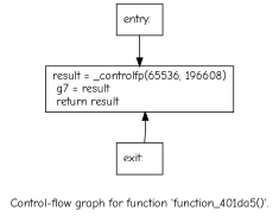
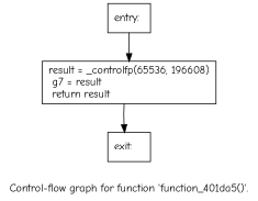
  digraph {
    fontname="Comic Neue"
    label="Control-flow graph for function 'function_401da5()'."
    node [fontname="Comic Neue" shape=record]
    edge [fontname="Comic Neue"]
    n1 [label="{entry:\l}"]
    n2 [label="{  result = _controlfp(65536, 196608)\l  g7 = result\l  return result\l}"]
    n3 [label="{exit:\l}"]
    n1 -> n2
-   n3 -> n2
+   n2 -> n3
  }
